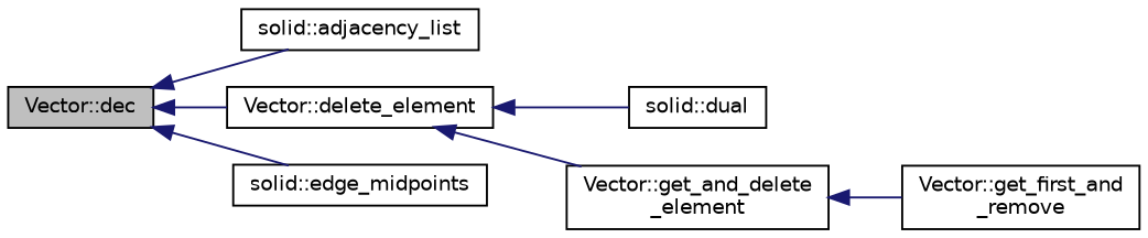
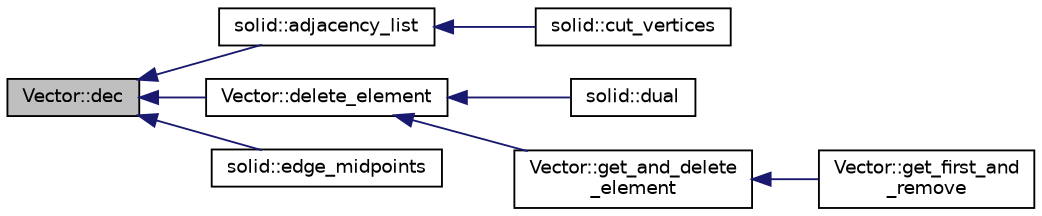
  digraph {
    rankdir=LR
    node [color=black fillcolor=white fontname=Helvetica fontsize=10 shape=record style=filled]
    edge [color=midnightblue dir=back fontname=Helvetica fontsize=10 labelfontname=Helvetica labelfontsize=10 style=solid]
    n1 [fillcolor=grey75 fontcolor=black height=0.2 label="Vector::dec" width=0.4]
    n2 [height=0.2 label="solid::adjacency_list" width=0.4]
    n3 [height=0.2 label="Vector::delete_element" width=0.4]
    n4 [height=0.2 label="solid::edge_midpoints" width=0.4]
+   n5 [height=0.2 label="solid::cut_vertices" width=0.4]
    n6 [height=0.2 label="solid::dual" width=0.4]
    n7 [height=0.2 label="Vector::get_and_delete\l_element" width=0.4]
    n8 [height=0.2 label="Vector::get_first_and\l_remove" width=0.4]
    n1 -> n2
    n1 -> n3
    n1 -> n4
+   n2 -> n5
    n3 -> n6
    n3 -> n7
    n7 -> n8
  }
